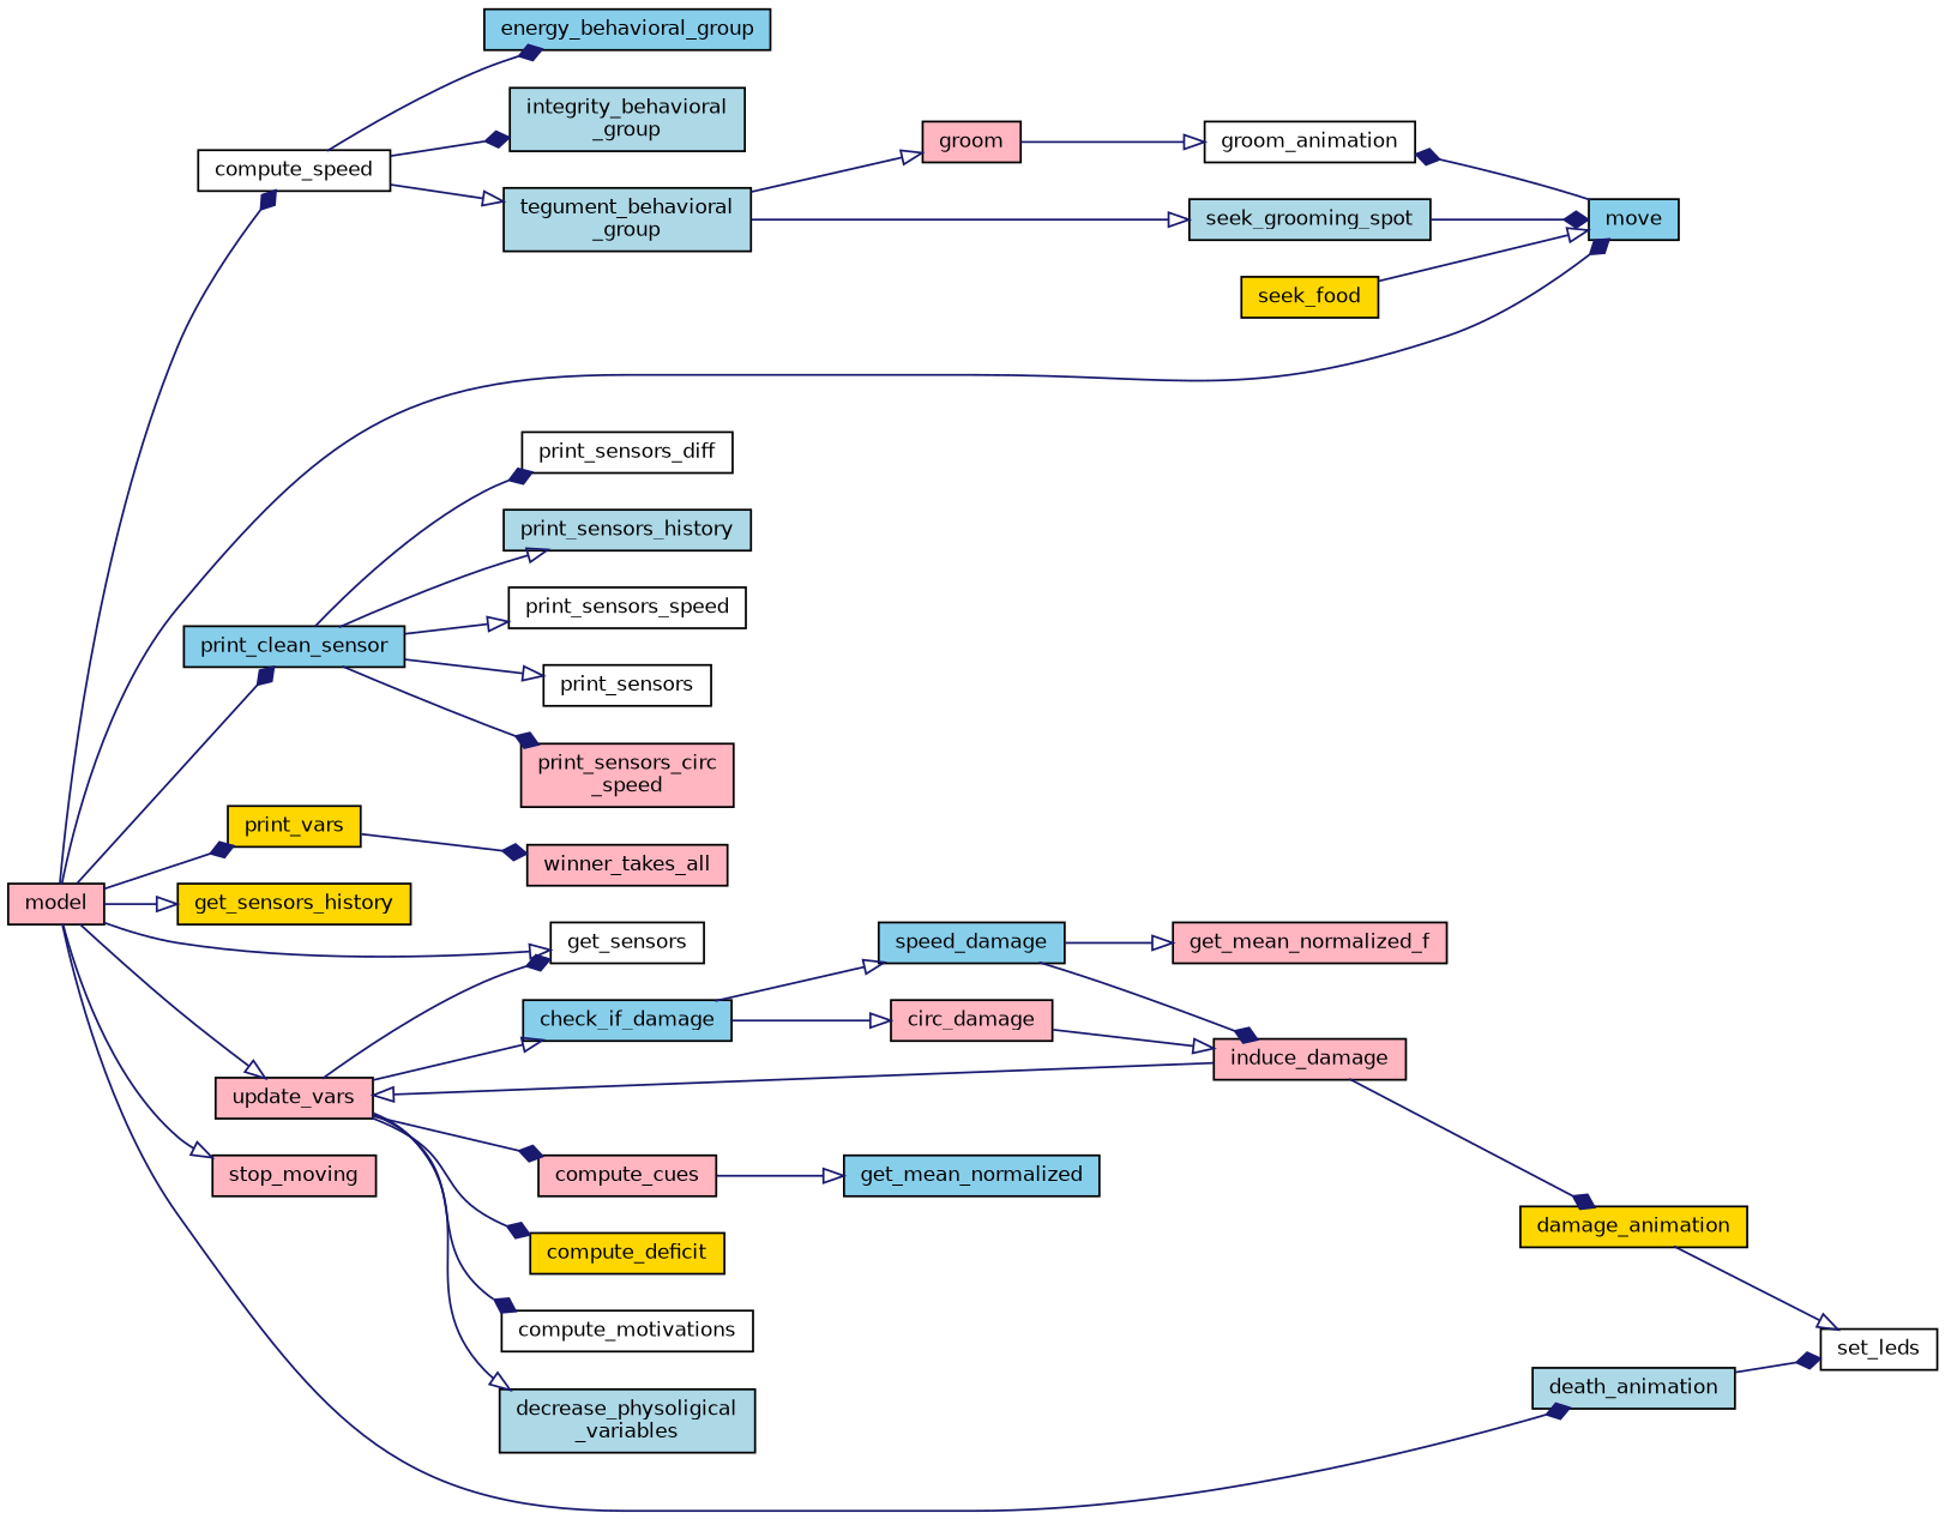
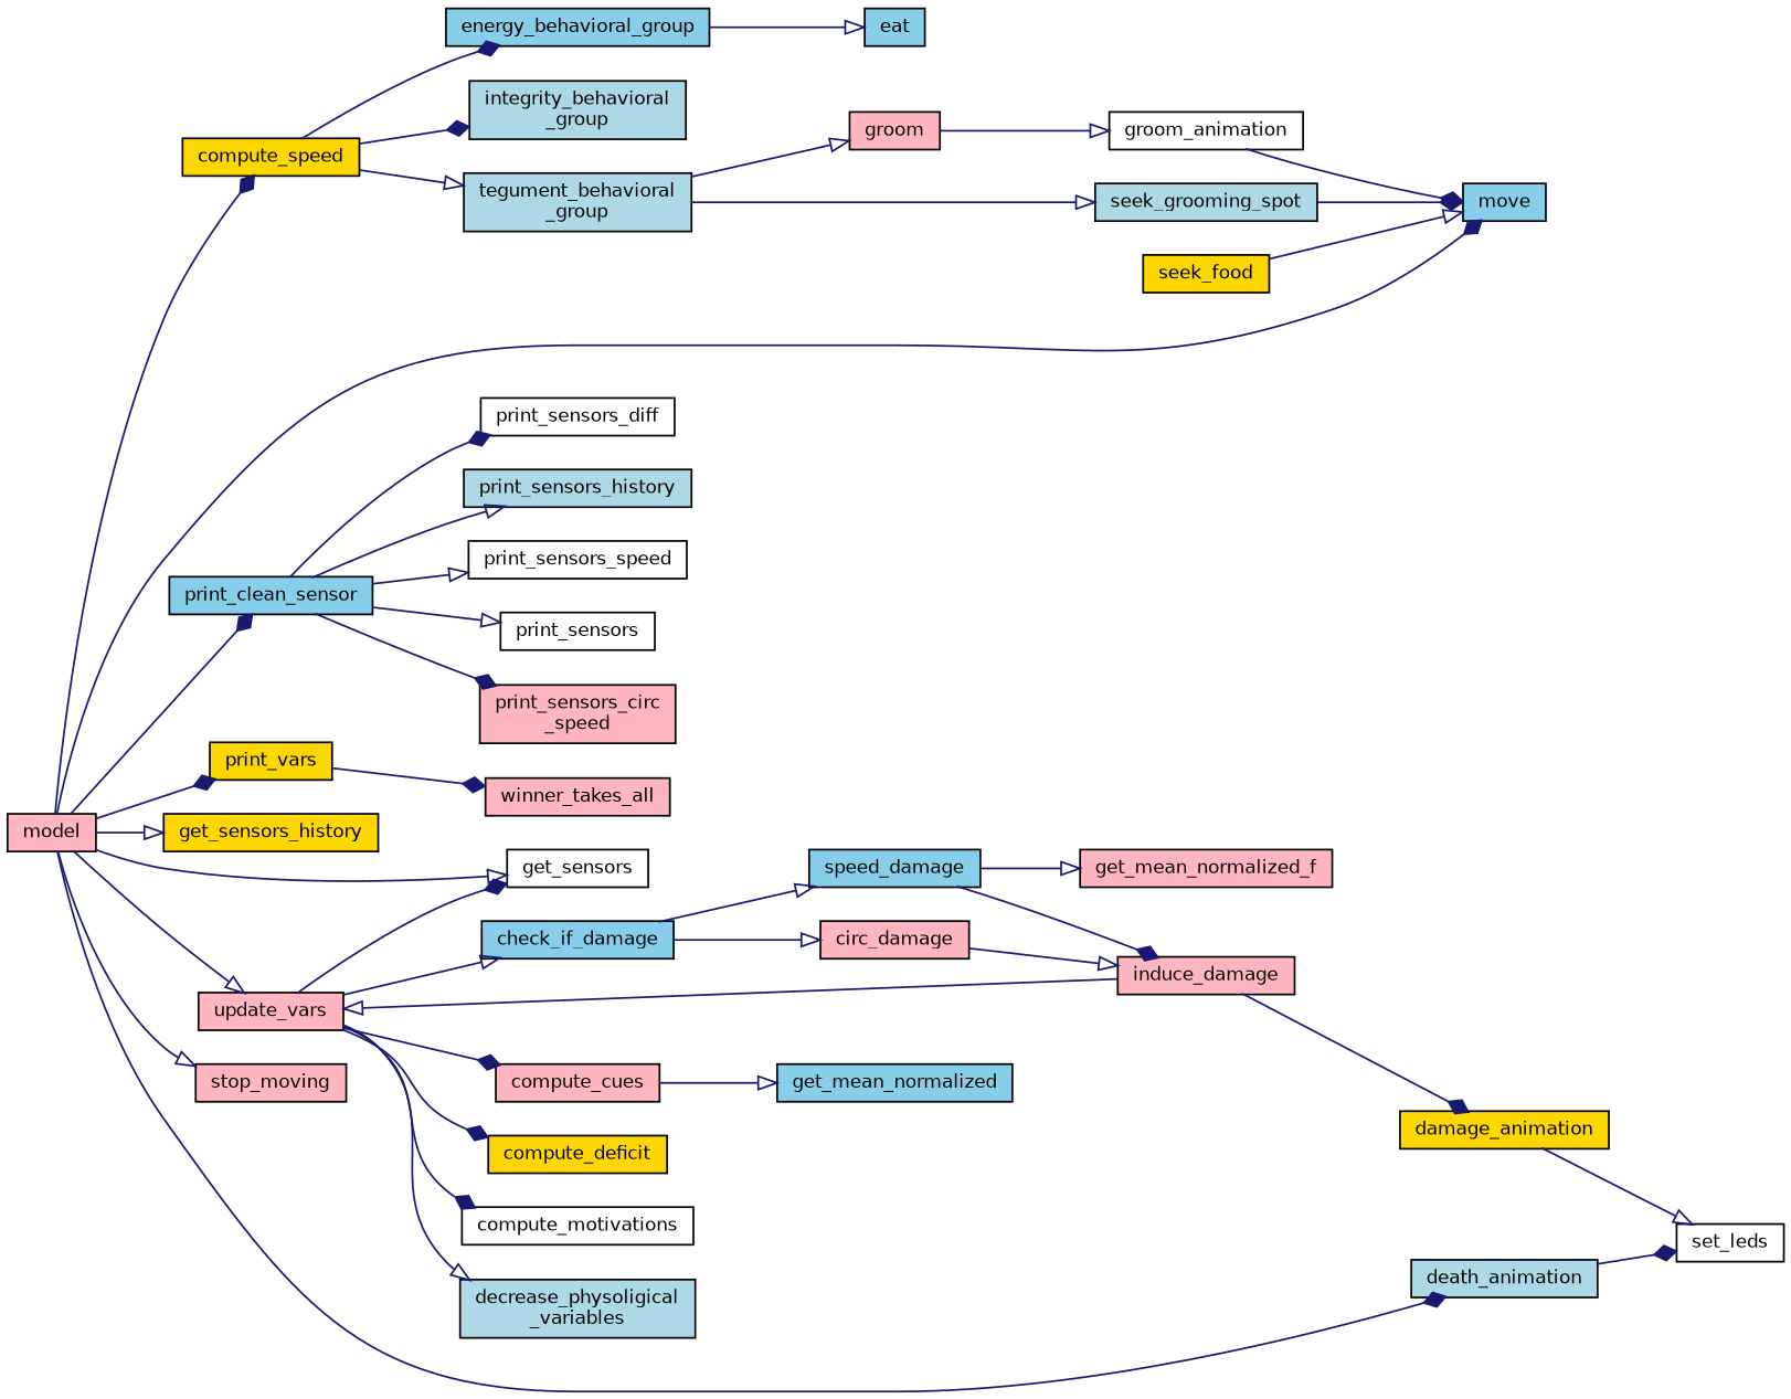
  digraph {
    fontname="DejaVu Sans"
    rankdir=LR
    node [color=black fillcolor=lightpink fontname="DejaVu Sans" fontsize=10 shape=record style=filled]
    edge [arrowhead=onormal color=midnightblue fontname="DejaVu Sans" fontsize=10 labelfontname=Helvetica labelfontsize=10 style=solid]
    n1 [fontcolor=black height=0.2 label=model width=0.4]
-   n2 [fillcolor=white height=0.2 label=compute_speed width=0.4]
+   n2 [fillcolor=gold height=0.2 label=compute_speed width=0.4]
    n3 [fillcolor=skyblue height=0.2 label=move width=0.4]
    n4 [fillcolor=lightblue height=0.2 label=death_animation width=0.4]
    n5 [fillcolor=white height=0.2 label=get_sensors width=0.4]
    n6 [fillcolor=gold height=0.2 label=get_sensors_history width=0.4]
    n7 [fillcolor=skyblue height=0.2 label=print_clean_sensor width=0.4]
    n8 [fillcolor=gold height=0.2 label=print_vars width=0.4]
    n9 [height=0.2 label=stop_moving width=0.4]
    n10 [height=0.2 label=update_vars width=0.4]
    n11 [fillcolor=skyblue height=0.2 label=energy_behavioral_group width=0.4]
    n12 [fillcolor=lightblue height=0.2 label="integrity_behavioral\l_group" width=0.4]
    n13 [fillcolor=lightblue height=0.2 label="tegument_behavioral\l_group" width=0.4]
    n14 [fillcolor=white height=0.2 label=set_leds width=0.4]
    n15 [fillcolor=white height=0.2 label=print_sensors width=0.4]
    n16 [height=0.2 label="print_sensors_circ\l_speed" width=0.4]
    n17 [fillcolor=white height=0.2 label=print_sensors_diff width=0.4]
    n18 [fillcolor=lightblue height=0.2 label=print_sensors_history width=0.4]
    n19 [fillcolor=white height=0.2 label=print_sensors_speed width=0.4]
    n20 [height=0.2 label=winner_takes_all width=0.4]
    n21 [fillcolor=skyblue height=0.2 label=check_if_damage width=0.4]
    n22 [height=0.2 label=compute_cues width=0.4]
    n23 [fillcolor=gold height=0.2 label=compute_deficit width=0.4]
    n24 [fillcolor=white height=0.2 label=compute_motivations width=0.4]
    n25 [fillcolor=lightblue height=0.2 label="decrease_physoligical\l_variables" width=0.4]
+   n26 [fillcolor=skyblue height=0.2 label=eat width=0.4]
    n27 [height=0.2 label=groom width=0.4]
    n28 [fillcolor=lightblue height=0.2 label=seek_grooming_spot width=0.4]
    n29 [fillcolor=gold height=0.2 label=seek_food width=0.4]
    n30 [fillcolor=white height=0.2 label=groom_animation width=0.4]
    n31 [height=0.2 label=circ_damage width=0.4]
    n32 [fillcolor=skyblue height=0.2 label=speed_damage width=0.4]
    n33 [fillcolor=skyblue height=0.2 label=get_mean_normalized width=0.4]
    n34 [height=0.2 label=induce_damage width=0.4]
    n35 [height=0.2 label=get_mean_normalized_f width=0.4]
    n36 [fillcolor=gold height=0.2 label=damage_animation width=0.4]
    n1 -> n2 [arrowhead=diamond]
    n1 -> n3 [arrowhead=diamond]
    n1 -> n4 [arrowhead=diamond]
    n1 -> n5
    n1 -> n6
    n1 -> n7 [arrowhead=diamond]
    n1 -> n8 [arrowhead=diamond]
    n1 -> n9
    n1 -> n10
    n2 -> n11 [arrowhead=diamond]
    n2 -> n12 [arrowhead=diamond]
    n2 -> n13
    n4 -> n14 [arrowhead=diamond]
    n7 -> n15
    n7 -> n16 [arrowhead=diamond]
    n7 -> n17 [arrowhead=diamond]
    n7 -> n18
    n7 -> n19
    n8 -> n20 [arrowhead=diamond]
    n10 -> n5 [arrowhead=diamond]
    n10 -> n21
    n10 -> n22 [arrowhead=diamond]
    n10 -> n23 [arrowhead=diamond]
    n10 -> n24 [arrowhead=diamond]
    n10 -> n25
+   n11 -> n26
    n13 -> n27
    n13 -> n28
    n21 -> n31
    n21 -> n32
    n22 -> n33
    n27 -> n30
    n28 -> n3 [arrowhead=diamond]
    n29 -> n3
-   n3 -> n30 [arrowhead=diamond]
+   n30 -> n3 [arrowhead=diamond]
    n31 -> n34
    n32 -> n34 [arrowhead=diamond]
    n32 -> n35
    n34 -> n10
    n34 -> n36 [arrowhead=diamond]
    n36 -> n14
  }
